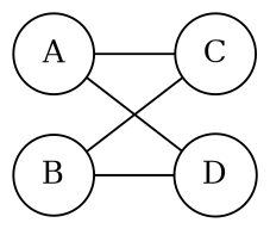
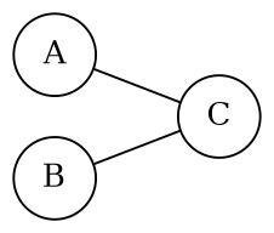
  graph {
    rankdir=LR
    node [shape=circle]
    A
    C
-   D
    B
    A -- C
-   A -- D
    B -- C
-   B -- D
  }
